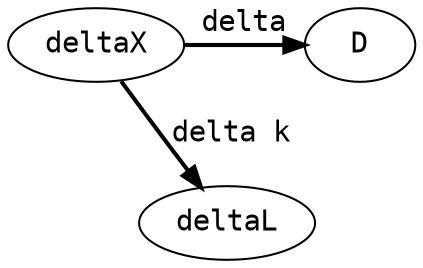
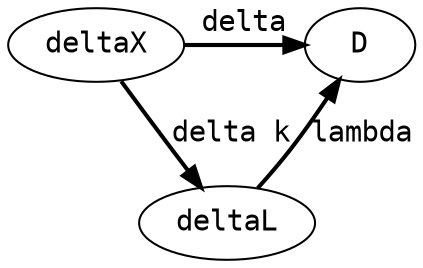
  digraph {
    fontname="DejaVu Sans Mono"
    node [fontname="DejaVu Sans Mono"]
    edge [fontname="DejaVu Sans Mono" style=bold]
    D
    deltaX
    deltaL
    subgraph sub_1 {
      rank=same
      D
      deltaX
    }
    deltaX -> D [label=delta]
    deltaX -> deltaL [label="delta k"]
+   deltaL -> D [label=lambda]
  }
